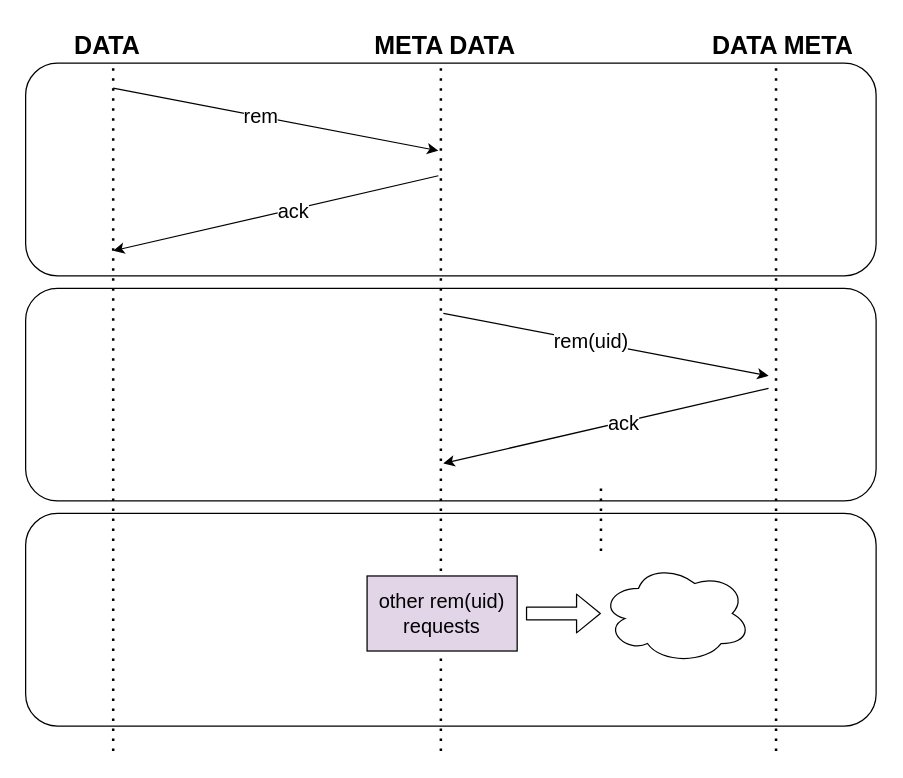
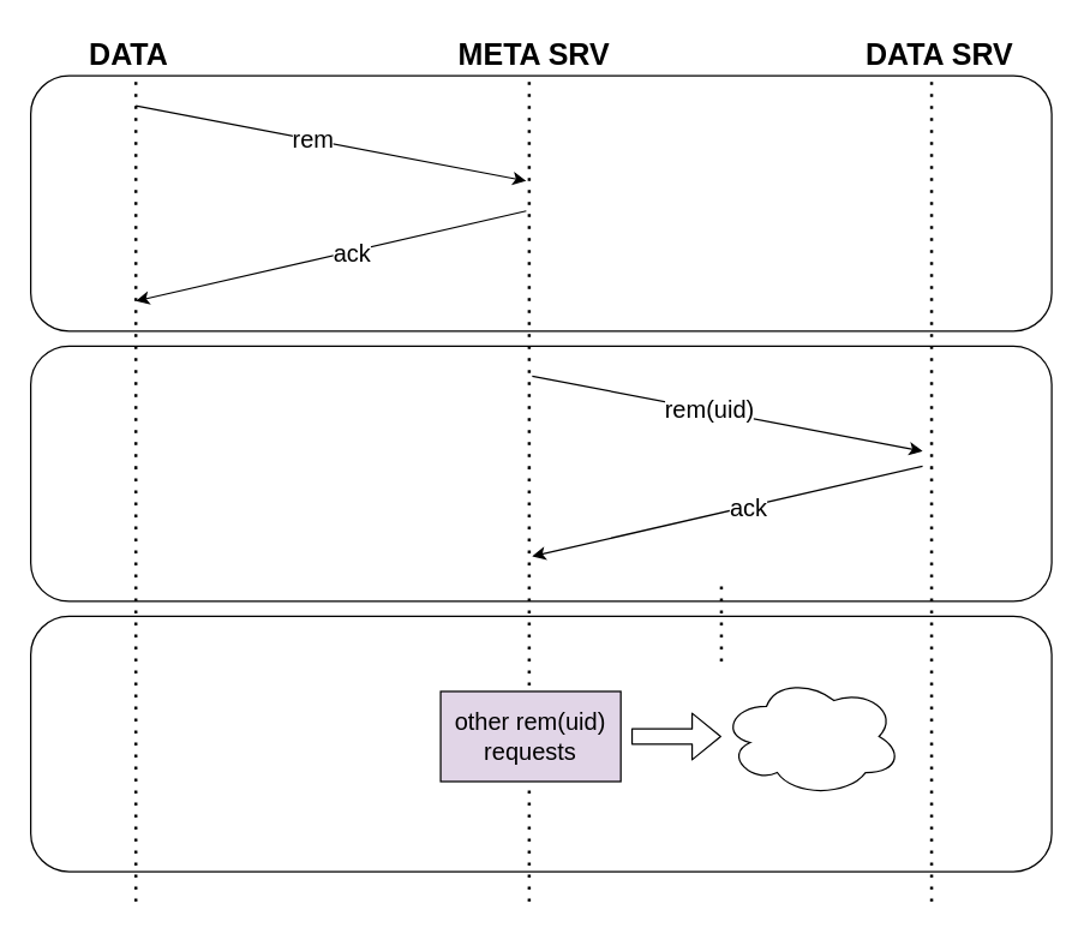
  <mxCell id="0" />
  <mxCell id="1" parent="0" />
  <mxCell id="2" value="" style="rounded=1;whiteSpace=wrap;html=1;fontSize=16;" parent="1" vertex="1"><mxGeometry x="20" y="410" width="680" height="170" as="geometry" /></mxCell>
  <mxCell id="3" value="" style="rounded=1;whiteSpace=wrap;html=1;fontSize=16;" parent="1" vertex="1"><mxGeometry x="20" y="230" width="680" height="170" as="geometry" /></mxCell>
  <mxCell id="4" value="" style="rounded=1;whiteSpace=wrap;html=1;fontSize=16;" parent="1" vertex="1"><mxGeometry x="20" y="50" width="680" height="170" as="geometry" /></mxCell>
  <mxCell id="5" value="" style="endArrow=none;dashed=1;html=1;dashPattern=1 3;strokeWidth=2;fontSize=12;" parent="1" edge="1"><mxGeometry width="50" height="50" relative="1" as="geometry"><mxPoint x="352" y="600" as="sourcePoint" /><mxPoint x="352" y="50" as="targetPoint" /></mxGeometry></mxCell>
  <mxCell id="6" value="DATA" style="text;html=1;align=center;verticalAlign=middle;resizable=0;points=[];autosize=1;fontSize=20;fontStyle=1" parent="1" vertex="1"><mxGeometry x="40" y="20" width="90" height="30" as="geometry" /></mxCell>
- <mxCell id="7" value="META DATA" style="text;html=1;align=center;verticalAlign=middle;resizable=0;points=[];autosize=1;fontSize=20;fontStyle=1" parent="1" vertex="1"><mxGeometry x="295" y="20" width="120" height="30" as="geometry" /></mxCell>
- <mxCell id="8" value="DATA META" style="text;html=1;align=center;verticalAlign=middle;resizable=0;points=[];autosize=1;fontSize=20;fontStyle=1" parent="1" vertex="1"><mxGeometry x="565" y="20" width="120" height="30" as="geometry" /></mxCell>
+ <mxCell id="7" value="META SRV" style="text;html=1;align=center;verticalAlign=middle;resizable=0;points=[];autosize=1;fontSize=20;fontStyle=1" parent="1" vertex="1"><mxGeometry x="295" y="20" width="120" height="30" as="geometry" /></mxCell>
+ <mxCell id="8" value="DATA SRV" style="text;html=1;align=center;verticalAlign=middle;resizable=0;points=[];autosize=1;fontSize=20;fontStyle=1" parent="1" vertex="1"><mxGeometry x="565" y="20" width="120" height="30" as="geometry" /></mxCell>
  <mxCell id="9" value="" style="endArrow=classic;html=1;fontSize=20;" parent="1" edge="1"><mxGeometry width="50" height="50" relative="1" as="geometry"><mxPoint x="90" y="70" as="sourcePoint" /><mxPoint x="350" y="120" as="targetPoint" /></mxGeometry></mxCell>
  <mxCell id="10" value="rem" style="edgeLabel;html=1;align=center;verticalAlign=middle;resizable=0;points=[];fontSize=16;" parent="9" vertex="1" connectable="0"><mxGeometry x="-0.102" y="1" relative="1" as="geometry"><mxPoint as="offset" /></mxGeometry></mxCell>
  <mxCell id="11" value="" style="endArrow=none;dashed=1;html=1;dashPattern=1 3;strokeWidth=2;fontSize=12;" parent="1" edge="1"><mxGeometry width="50" height="50" relative="1" as="geometry"><mxPoint x="90" y="600" as="sourcePoint" /><mxPoint x="90" y="50" as="targetPoint" /></mxGeometry></mxCell>
  <mxCell id="12" value="" style="endArrow=none;dashed=1;html=1;dashPattern=1 3;strokeWidth=2;fontSize=12;" parent="1" edge="1"><mxGeometry width="50" height="50" relative="1" as="geometry"><mxPoint x="620" y="600" as="sourcePoint" /><mxPoint x="620" y="50" as="targetPoint" /></mxGeometry></mxCell>
  <mxCell id="13" value="" style="endArrow=classic;html=1;fontSize=20;" parent="1" edge="1"><mxGeometry width="50" height="50" relative="1" as="geometry"><mxPoint x="350" y="140" as="sourcePoint" /><mxPoint x="90" y="200" as="targetPoint" /></mxGeometry></mxCell>
  <mxCell id="14" value="&lt;div&gt;ack&lt;/div&gt;" style="edgeLabel;html=1;align=center;verticalAlign=middle;resizable=0;points=[];fontSize=16;" parent="13" vertex="1" connectable="0"><mxGeometry x="-0.102" y="1" relative="1" as="geometry"><mxPoint as="offset" /></mxGeometry></mxCell>
  <mxCell id="15" value="" style="endArrow=classic;html=1;fontSize=20;" parent="1" edge="1"><mxGeometry width="50" height="50" relative="1" as="geometry"><mxPoint x="354" y="250" as="sourcePoint" /><mxPoint x="614" y="300" as="targetPoint" /></mxGeometry></mxCell>
  <mxCell id="16" value="&lt;div&gt;rem(uid)&lt;/div&gt;" style="edgeLabel;html=1;align=center;verticalAlign=middle;resizable=0;points=[];fontSize=16;" parent="15" vertex="1" connectable="0"><mxGeometry x="-0.102" y="1" relative="1" as="geometry"><mxPoint as="offset" /></mxGeometry></mxCell>
  <mxCell id="17" value="" style="endArrow=none;dashed=1;html=1;dashPattern=1 3;strokeWidth=2;fontSize=16;" parent="1" edge="1"><mxGeometry width="50" height="50" relative="1" as="geometry"><mxPoint x="480" y="440" as="sourcePoint" /><mxPoint x="480" y="390" as="targetPoint" /></mxGeometry></mxCell>
  <mxCell id="18" value="" style="endArrow=classic;html=1;fontSize=20;" parent="1" edge="1"><mxGeometry width="50" height="50" relative="1" as="geometry"><mxPoint x="614" y="310" as="sourcePoint" /><mxPoint x="354" y="370" as="targetPoint" /></mxGeometry></mxCell>
  <mxCell id="19" value="&lt;div&gt;ack&lt;/div&gt;" style="edgeLabel;html=1;align=center;verticalAlign=middle;resizable=0;points=[];fontSize=16;" parent="18" vertex="1" connectable="0"><mxGeometry x="-0.102" y="1" relative="1" as="geometry"><mxPoint as="offset" /></mxGeometry></mxCell>
  <mxCell id="20" value="" style="ellipse;shape=cloud;whiteSpace=wrap;html=1;fontSize=16;" parent="1" vertex="1"><mxGeometry x="480" y="450" width="120" height="80" as="geometry" /></mxCell>
  <mxCell id="21" value="other rem(uid) requests" style="rounded=0;whiteSpace=wrap;html=1;fontSize=16;fillColor=#e1d5e7;" parent="1" vertex="1"><mxGeometry x="293" y="460" width="120" height="60" as="geometry" /></mxCell>
  <mxCell id="22" value="" style="shape=flexArrow;endArrow=classic;html=1;fontSize=16;" parent="1" edge="1"><mxGeometry width="50" height="50" relative="1" as="geometry"><mxPoint x="420" y="490" as="sourcePoint" /><mxPoint x="480" y="490" as="targetPoint" /></mxGeometry></mxCell>
